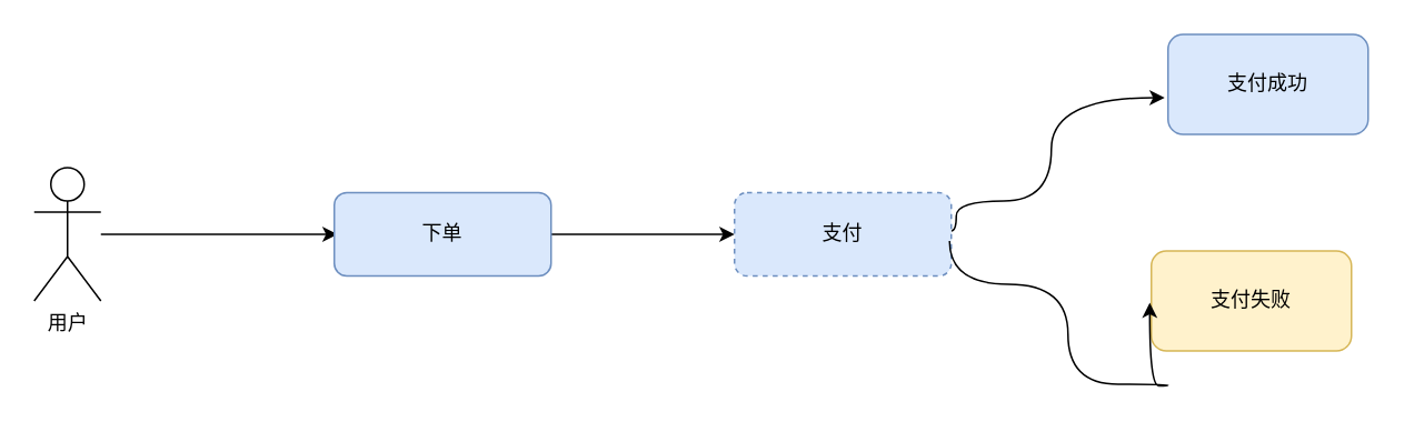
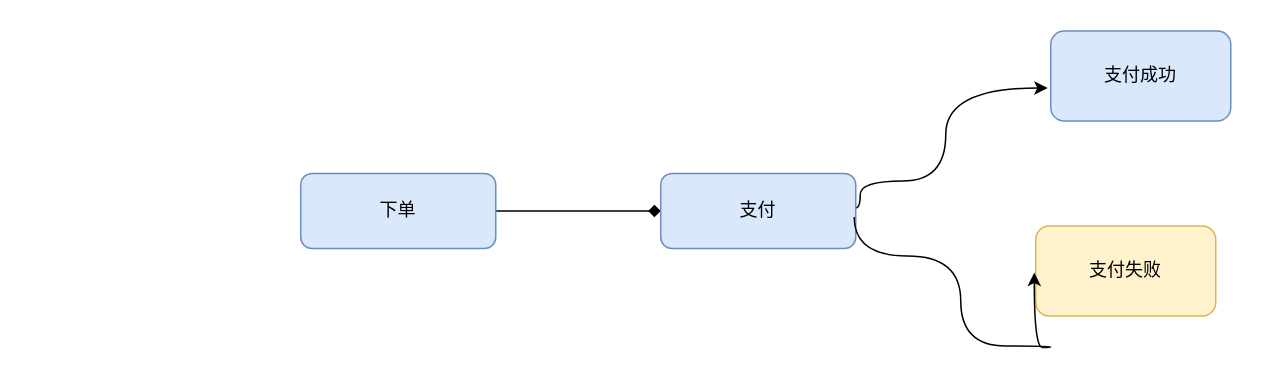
  <mxCell id="0" />
  <mxCell id="1" parent="0" />
- <mxCell id="2" style="edgeStyle=orthogonalEdgeStyle;rounded=0;orthogonalLoop=1;jettySize=auto;html=1;entryX=0.015;entryY=0.5;entryDx=0;entryDy=0;entryPerimeter=0;" edge="1" parent="1" source="3" target="5"><mxGeometry relative="1" as="geometry" /></mxCell>
- <mxCell id="3" value="用户" style="shape=umlActor;verticalLabelPosition=bottom;verticalAlign=top;html=1;outlineConnect=0;" vertex="1" parent="1"><mxGeometry x="20" y="100" width="40" height="80" as="geometry" /></mxCell>
- <mxCell id="4" value="" style="edgeStyle=orthogonalEdgeStyle;rounded=0;orthogonalLoop=1;jettySize=auto;html=1;" edge="1" parent="1" source="5" target="7"><mxGeometry relative="1" as="geometry" /></mxCell>
+ <mxCell id="4" value="" style="edgeStyle=orthogonalEdgeStyle;rounded=0;orthogonalLoop=1;jettySize=auto;html=1;endArrow=diamond;" edge="1" parent="1" source="5" target="7"><mxGeometry relative="1" as="geometry" /></mxCell>
  <mxCell id="5" value="下单" style="rounded=1;whiteSpace=wrap;html=1;fillColor=#dae8fc;strokeColor=#6c8ebf;" vertex="1" parent="1"><mxGeometry x="200" y="115" width="130" height="50" as="geometry" /></mxCell>
  <mxCell id="6" style="edgeStyle=orthogonalEdgeStyle;rounded=0;orthogonalLoop=1;jettySize=auto;html=1;entryX=-0.017;entryY=0.633;entryDx=0;entryDy=0;entryPerimeter=0;curved=1;exitX=1;exitY=0.46;exitDx=0;exitDy=0;exitPerimeter=0;" edge="1" parent="1" source="7" target="8"><mxGeometry relative="1" as="geometry"><mxPoint x="573" y="140" as="sourcePoint" /><Array as="points"><mxPoint x="573" y="138" /><mxPoint x="573" y="120" /><mxPoint x="630" y="120" /><mxPoint x="630" y="58" /></Array></mxGeometry></mxCell>
- <mxCell id="7" value="支付" style="rounded=1;whiteSpace=wrap;html=1;fillColor=#dae8fc;strokeColor=#6c8ebf;dashed=1;" vertex="1" parent="1"><mxGeometry x="440" y="115" width="130" height="50" as="geometry" /></mxCell>
+ <mxCell id="7" value="支付" style="rounded=1;whiteSpace=wrap;html=1;fillColor=#dae8fc;strokeColor=#6c8ebf;" vertex="1" parent="1"><mxGeometry x="440" y="115" width="130" height="50" as="geometry" /></mxCell>
  <mxCell id="8" value="支付成功" style="rounded=1;whiteSpace=wrap;html=1;fillColor=#dae8fc;strokeColor=#6c8ebf;" vertex="1" parent="1"><mxGeometry x="700" y="20" width="120" height="60" as="geometry" /></mxCell>
  <mxCell id="9" value="支付失败" style="rounded=1;whiteSpace=wrap;html=1;fillColor=#fff2cc;strokeColor=#d6b656;" vertex="1" parent="1"><mxGeometry x="690" y="150" width="120" height="60" as="geometry" /></mxCell>
  <mxCell id="10" style="edgeStyle=orthogonalEdgeStyle;rounded=0;orthogonalLoop=1;jettySize=auto;html=1;curved=1;exitX=0.992;exitY=0.58;exitDx=0;exitDy=0;exitPerimeter=0;entryX=-0.008;entryY=0.517;entryDx=0;entryDy=0;entryPerimeter=0;" edge="1" parent="1" source="7" target="9"><mxGeometry relative="1" as="geometry"><mxPoint x="580" y="148" as="sourcePoint" /><mxPoint x="700" y="180" as="targetPoint" /><Array as="points"><mxPoint x="569" y="170" /><mxPoint x="640" y="170" /><mxPoint x="640" y="230" /><mxPoint x="700" y="230" /><mxPoint x="700" y="231" /></Array></mxGeometry></mxCell>
